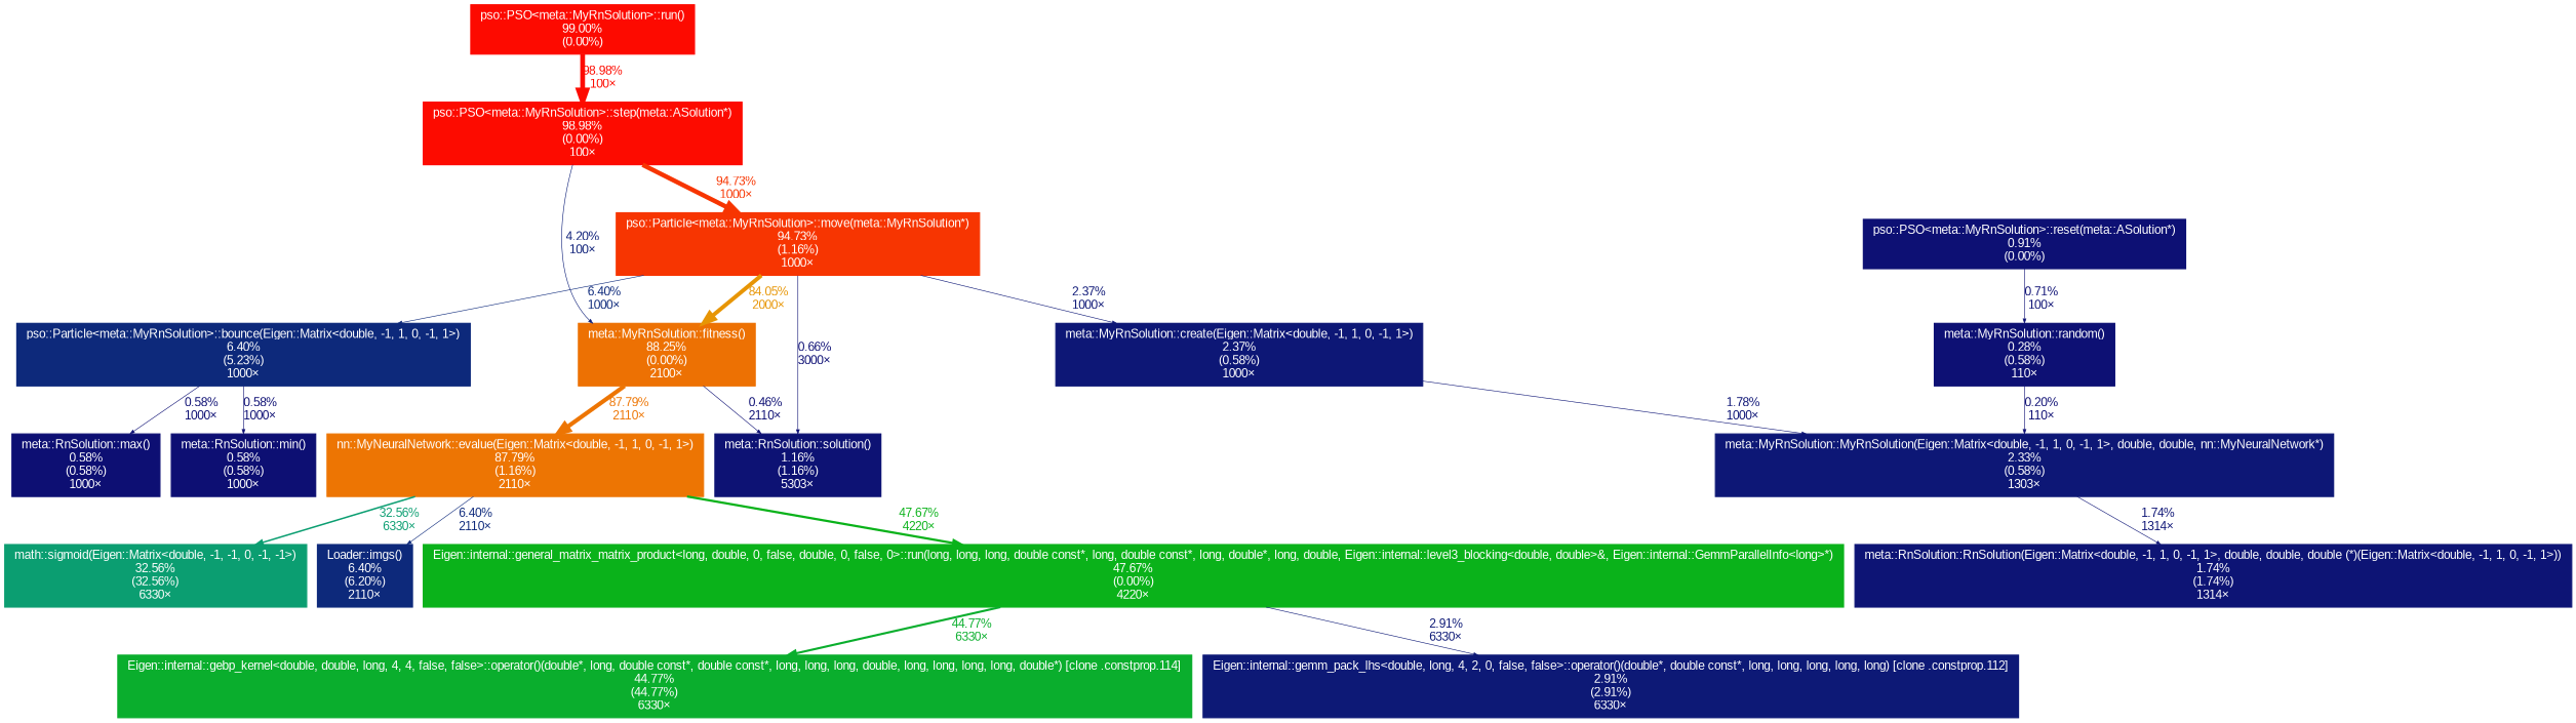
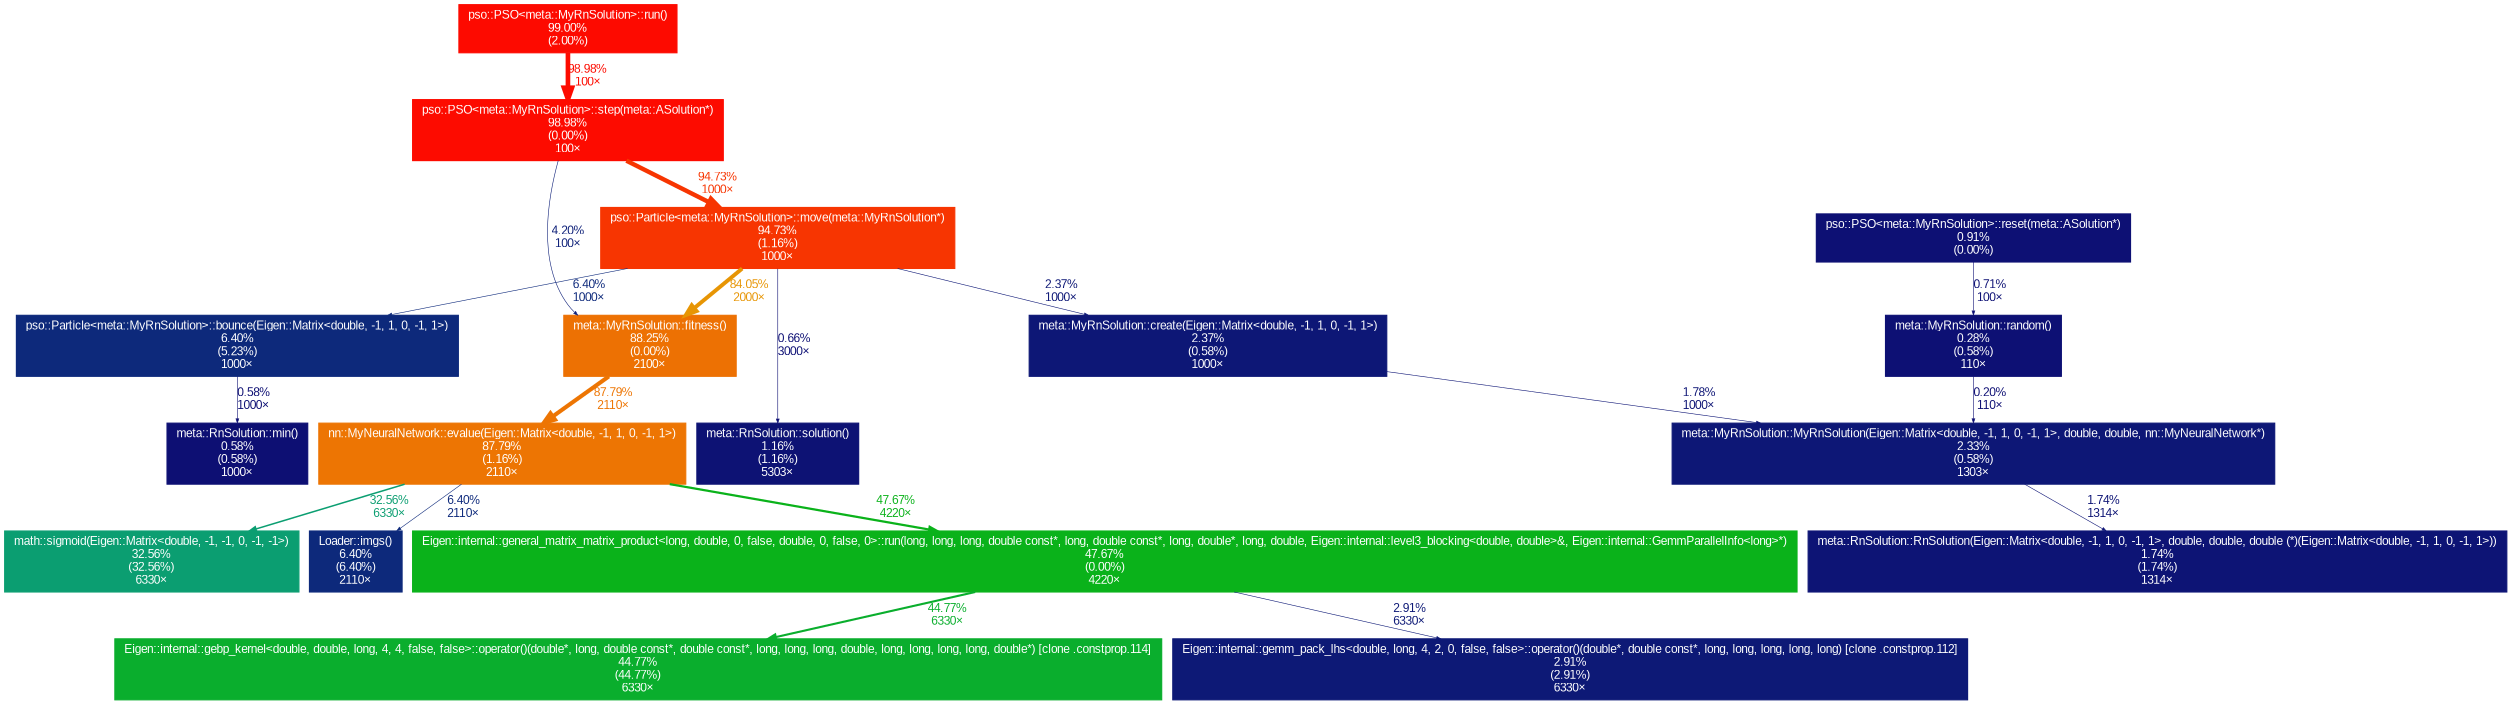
  digraph {
    fontname=Arial
    nodesep=0.125
    ranksep=0.25
    node [color="#0d297b" fontcolor="#ffffff" fontname=Arial fontsize=10.00 shape=box style=filled]
    edge [arrowsize=0.35 color="#0d0f73" fontcolor="#0d0f73" fontname=Arial fontsize=10.00 labeldistance=0.50 penwidth=0.50]
-   n1 [color="#fd0a00" height=0 label="pso::PSO<meta::MyRnSolution>::run()\n99.00%\n(0.00%)" width=0]
+   n1 [color="#fd0a00" height=0 label="pso::PSO<meta::MyRnSolution>::run()\n99.00%\n(2.00%)" width=0]
    n2 [color="#fd0b00" height=0 label="pso::PSO<meta::MyRnSolution>::step(meta::ASolution*)\n98.98%\n(0.00%)\n100×" width=0]
    n3 [color="#f73501" height=0 label="pso::Particle<meta::MyRnSolution>::move(meta::MyRnSolution*)\n94.73%\n(1.16%)\n1000×" width=0]
    n4 [color="#ed7103" height=0 label="meta::MyRnSolution::fitness()\n88.25%\n(0.00%)\n2100×" width=0]
    n5 [height=0 label="pso::Particle<meta::MyRnSolution>::bounce(Eigen::Matrix<double, -1, 1, 0, -1, 1>)\n6.40%\n(5.23%)\n1000×" width=0]
    n6 [color="#0d1776" height=0 label="meta::MyRnSolution::create(Eigen::Matrix<double, -1, 1, 0, -1, 1>)\n2.37%\n(0.58%)\n1000×" width=0]
    n7 [color="#0d1274" height=0 label="meta::RnSolution::solution()\n1.16%\n(1.16%)\n5303×" width=0]
    n8 [color="#ed7503" height=0 label="nn::MyNeuralNetwork::evalue(Eigen::Matrix<double, -1, 1, 0, -1, 1>)\n87.79%\n(1.16%)\n2110×" width=0]
-   n9 [color="#0d0f73" height=0 label="meta::RnSolution::max()\n0.58%\n(0.58%)\n1000×" width=0]
    n10 [color="#0d0f73" height=0 label="meta::RnSolution::min()\n0.58%\n(0.58%)\n1000×" width=0]
    n11 [color="#0d1776" height=0 label="meta::MyRnSolution::MyRnSolution(Eigen::Matrix<double, -1, 1, 0, -1, 1>, double, double, nn::MyNeuralNetwork*)\n2.33%\n(0.58%)\n1303×" width=0]
    n12 [color="#0ab21a" height=0 label="Eigen::internal::general_matrix_matrix_product<long, double, 0, false, double, 0, false, 0>::run(long, long, long, double const*, long, double const*, long, double*, long, double, Eigen::internal::level3_blocking<double, double>&, Eigen::internal::GemmParallelInfo<long>*)\n47.67%\n(0.00%)\n4220×" width=0]
    n13 [color="#0b9e71" height=0 label="math::sigmoid(Eigen::Matrix<double, -1, -1, 0, -1, -1>)\n32.56%\n(32.56%)\n6330×" width=0]
-   n14 [height=0 label="Loader::imgs()\n6.40%\n(6.20%)\n2110×" width=0]
+   n14 [height=0 label="Loader::imgs()\n6.40%\n(6.40%)\n2110×" width=0]
    n15 [color="#0d1475" height=0 label="meta::RnSolution::RnSolution(Eigen::Matrix<double, -1, 1, 0, -1, 1>, double, double, double (*)(Eigen::Matrix<double, -1, 1, 0, -1, 1>))\n1.74%\n(1.74%)\n1314×" width=0]
    n16 [color="#0aae2d" height=0 label="Eigen::internal::gebp_kernel<double, double, long, 4, 4, false, false>::operator()(double*, long, double const*, double const*, long, long, long, double, long, long, long, long, double*) [clone .constprop.114]\n44.77%\n(44.77%)\n6330×" width=0]
    n17 [color="#0d1976" height=0 label="Eigen::internal::gemm_pack_lhs<double, long, 4, 2, 0, false, false>::operator()(double*, double const*, long, long, long, long, long) [clone .constprop.112]\n2.91%\n(2.91%)\n6330×" width=0]
    n18 [color="#0d1074" height=0 label="pso::PSO<meta::MyRnSolution>::reset(meta::ASolution*)\n0.91%\n(0.00%)" width=0]
    n19 [color="#0d1074" height=0 label="meta::MyRnSolution::random()\n0.28%\n(0.58%)\n110×" width=0]
    n1 -> n2 [arrowsize=0.99 color="#fd0b00" fontcolor="#fd0b00" label="98.98%\n100×" labeldistance=3.96 penwidth=3.96]
    n2 -> n3 [arrowsize=0.97 color="#f73501" fontcolor="#f73501" label="94.73%\n1000×" labeldistance=3.79 penwidth=3.79]
    n2 -> n4 [color="#0d1f78" fontcolor="#0d1f78" label="4.20%\n100×"]
    n3 -> n4 [arrowsize=0.92 color="#e79504" fontcolor="#e79504" label="84.05%\n2000×" labeldistance=3.36 penwidth=3.36]
    n3 -> n5 [color="#0d297b" fontcolor="#0d297b" label="6.40%\n1000×"]
    n3 -> n6 [color="#0d1776" fontcolor="#0d1776" label="2.37%\n1000×"]
    n3 -> n7 [color="#0d0f74" fontcolor="#0d0f74" label="0.66%\n3000×"]
-   n4 -> n7 [label="0.46%\n2110×"]
    n4 -> n8 [arrowsize=0.94 color="#ed7503" fontcolor="#ed7503" label="87.79%\n2110×" labeldistance=3.51 penwidth=3.51]
-   n5 -> n9 [label="0.58%\n1000×"]
    n5 -> n10 [label="0.58%\n1000×"]
    n6 -> n11 [color="#0d1475" fontcolor="#0d1475" label="1.78%\n1000×"]
    n8 -> n12 [arrowsize=0.69 color="#0ab21a" fontcolor="#0ab21a" label="47.67%\n4220×" labeldistance=1.91 penwidth=1.91]
    n8 -> n13 [arrowsize=0.57 color="#0b9e71" fontcolor="#0b9e71" label="32.56%\n6330×" labeldistance=1.30 penwidth=1.30]
    n8 -> n14 [color="#0d297b" fontcolor="#0d297b" label="6.40%\n2110×"]
    n11 -> n15 [color="#0d1475" fontcolor="#0d1475" label="1.74%\n1314×"]
    n12 -> n16 [arrowsize=0.67 color="#0aae2d" fontcolor="#0aae2d" label="44.77%\n6330×" labeldistance=1.79 penwidth=1.79]
    n12 -> n17 [color="#0d1976" fontcolor="#0d1976" label="2.91%\n6330×"]
    n18 -> n19 [color="#0d1074" fontcolor="#0d1074" label="0.71%\n100×"]
    n19 -> n11 [color="#0d0e73" fontcolor="#0d0e73" label="0.20%\n110×"]
  }
